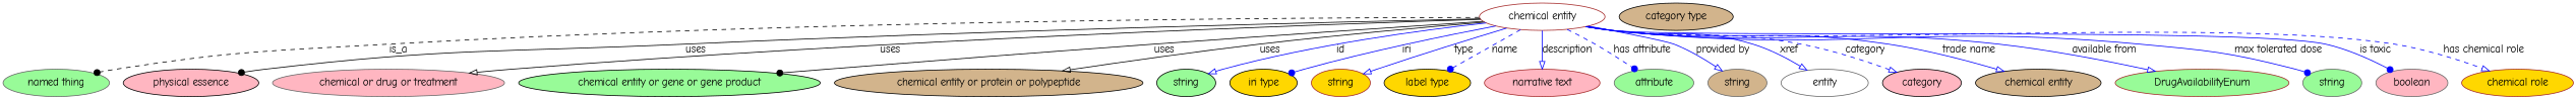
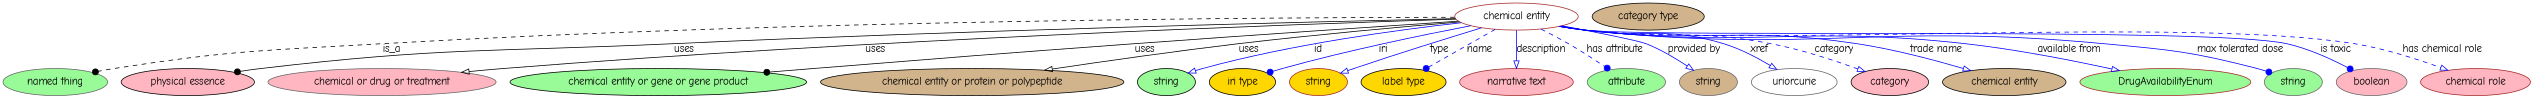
  digraph {
    fontname="Comic Neue"
    node [color=black fillcolor=palegreen fontname="Comic Neue" style=filled]
    edge [arrowhead=onormal fontname="Comic Neue" style=solid color=blue]
    n1 [color=brown fillcolor=white height=0.5 label="chemical entity" width=2.2748]
    "named thing" [color=gray40 height=0.5 width=1.9318]
    "physical essence" [fillcolor=lightpink height=0.5 width=2.4553]
    "chemical or drug or treatment" [color=gray40 fillcolor=lightpink height=0.5 width=4.2066]
    "chemical entity or gene or gene product" [height=0.5 width=5.4703]
    "chemical entity or protein or polypeptide" [fillcolor=tan height=0.5 width=5.5967]
    n7 [height=0.5 label=string width=1.0652]
    n8 [fillcolor=gold height=0.5 label="iri type" width=1.2277]
    n9 [color=brown fillcolor=gold height=0.5 label=string width=1.0652]
    n10 [fillcolor=gold height=0.5 label="label type" width=1.5707]
    n11 [color=brown fillcolor=lightpink height=0.5 label="narrative text" width=2.0943]
    n12 [color=gray40 height=0.5 label=attribute width=1.4443]
    n13 [color=gray40 fillcolor=tan height=0.5 label=string width=1.0652]
-   n14 [color=gray40 fillcolor=white height=0.5 label=entity width=1.5887]
+   n14 [color=gray40 fillcolor=white height=0.5 label=uriorcurie width=1.5887]
    category [fillcolor=lightpink height=0.5 width=1.4263]
    n16 [fillcolor=tan height=0.5 label="chemical entity" width=2.2748]
    n17 [color=brown height=0.5 label=DrugAvailabilityEnum width=3.1594]
    n18 [color=gray40 height=0.5 label=string width=1.0652]
    n19 [color=gray40 fillcolor=lightpink height=0.5 label=boolean width=1.2999]
-   n20 [color=brown fillcolor=gold height=0.5 label="chemical role" width=2.022]
+   n20 [color=brown fillcolor=lightpink height=0.5 label="chemical role" width=2.022]
    n21 [fillcolor=tan height=0.5 label="category type" width=2.0762]
    n1 -> "named thing" [arrowhead=dot label=is_a style=dashed color=""]
    n1 -> "physical essence" [arrowhead=dot label=uses color=""]
    n1 -> "chemical or drug or treatment" [label=uses color=""]
    n1 -> "chemical entity or gene or gene product" [arrowhead=dot label=uses color=""]
    n1 -> "chemical entity or protein or polypeptide" [label=uses color=""]
    n1 -> n7 [label=id]
    n1 -> n8 [arrowhead=dot label=iri]
    n1 -> n9 [label=type]
    n1 -> n10 [arrowhead=dot label=name style=dashed]
    n1 -> n11 [label=description]
    n1 -> n12 [arrowhead=dot label="has attribute" style=dashed]
    n1 -> n13 [label="provided by"]
    n1 -> n14 [label=xref]
    n1 -> category [label=category style=dashed]
    n1 -> n16 [label="trade name"]
    n1 -> n17 [label="available from"]
    n1 -> n18 [arrowhead=dot label="max tolerated dose"]
    n1 -> n19 [arrowhead=dot label="is toxic"]
    n1 -> n20 [label="has chemical role" style=dashed]
  }
